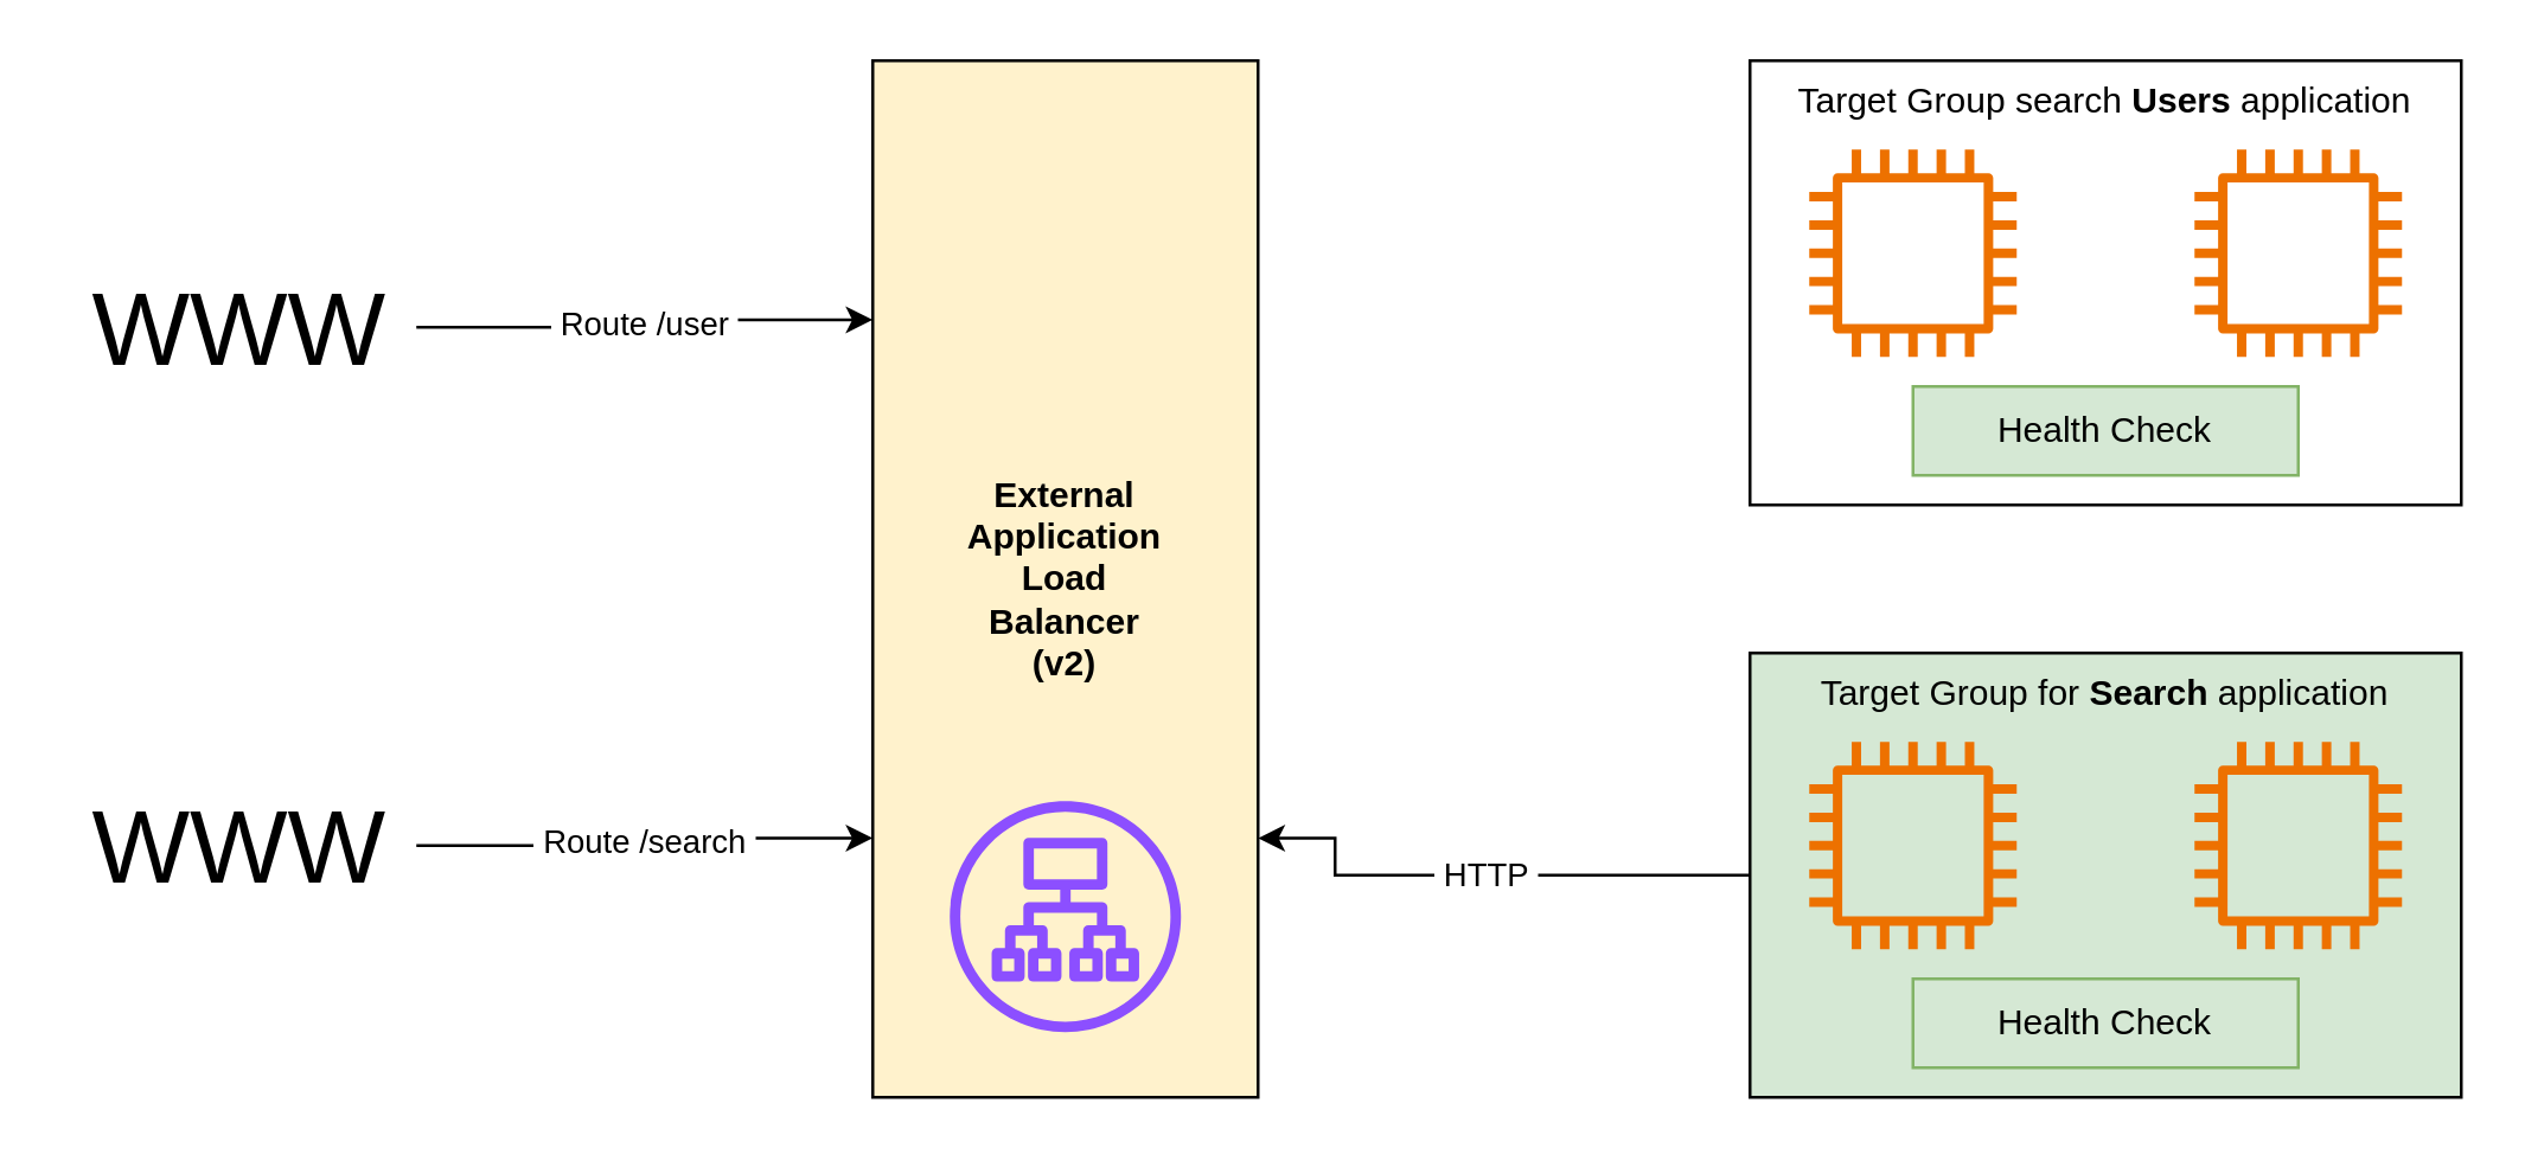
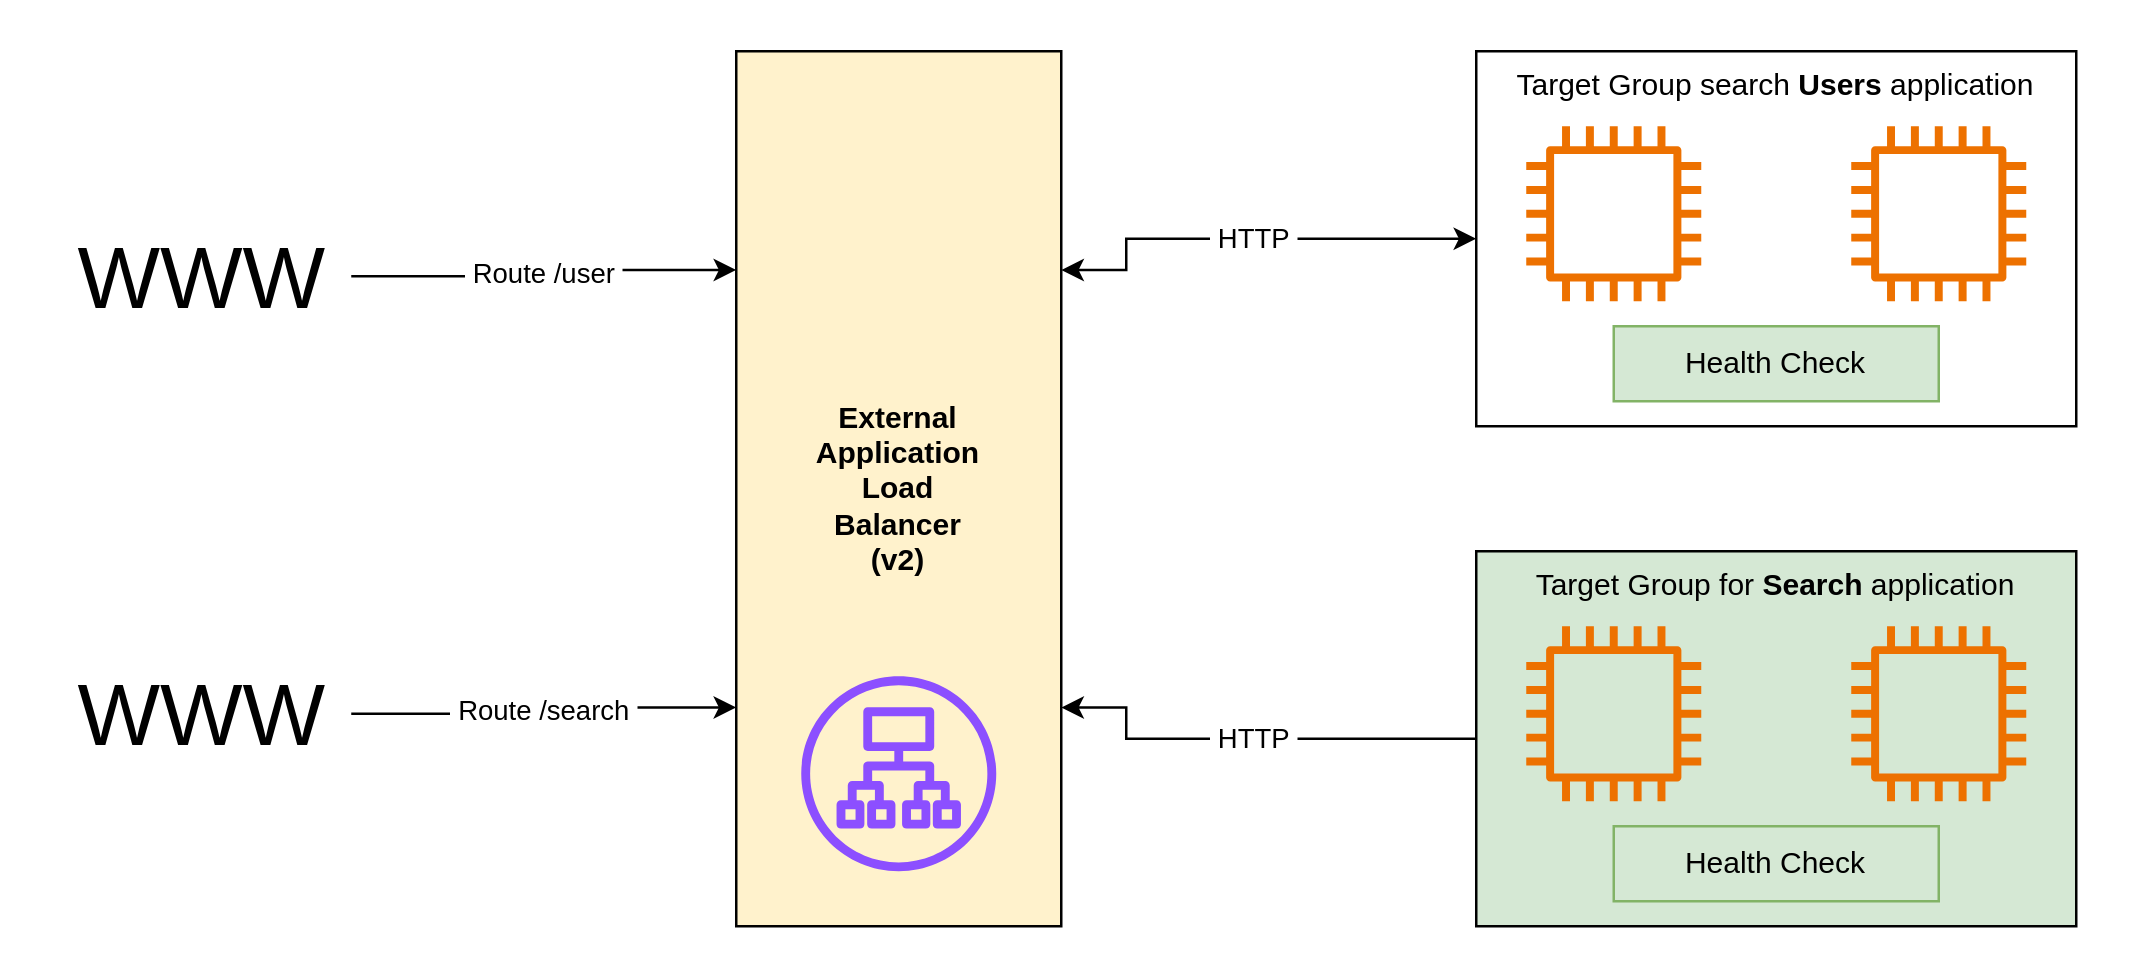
  <mxCell id="0" />
  <mxCell id="1" parent="0" />
+ <mxCell id="2" value="&amp;nbsp;HTTP&amp;nbsp;" style="edgeStyle=orthogonalEdgeStyle;rounded=0;orthogonalLoop=1;jettySize=auto;html=1;exitX=1;exitY=0.25;exitDx=0;exitDy=0;entryX=0;entryY=0.5;entryDx=0;entryDy=0;startArrow=classic;startFill=1;" edge="1" parent="1" source="4" target="6"><mxGeometry relative="1" as="geometry"><Array as="points"><mxPoint x="450" y="95" /></Array></mxGeometry></mxCell>
  <mxCell id="3" value="&amp;nbsp;HTTP&amp;nbsp;" style="edgeStyle=orthogonalEdgeStyle;rounded=0;orthogonalLoop=1;jettySize=auto;html=1;exitX=1;exitY=0.75;exitDx=0;exitDy=0;entryX=0;entryY=0.5;entryDx=0;entryDy=0;startArrow=classic;startFill=1;endArrow=none;" edge="1" parent="1" source="4" target="10"><mxGeometry relative="1" as="geometry"><Array as="points"><mxPoint x="450" y="295" /></Array></mxGeometry></mxCell>
  <mxCell id="4" value="External&lt;div&gt;Application&lt;/div&gt;&lt;div&gt;Load&lt;/div&gt;&lt;div&gt;Balancer&lt;/div&gt;&lt;div&gt;(v2)&lt;/div&gt;" style="rounded=0;whiteSpace=wrap;html=1;fontStyle=1;fillColor=#fff2cc;" vertex="1" parent="1"><mxGeometry x="294" y="20" width="130" height="350" as="geometry" /></mxCell>
  <mxCell id="5" value="" style="sketch=0;outlineConnect=0;fontColor=#232F3E;gradientColor=none;fillColor=#8C4FFF;strokeColor=none;dashed=0;verticalLabelPosition=bottom;verticalAlign=top;align=center;html=1;fontSize=12;fontStyle=0;aspect=fixed;pointerEvents=1;shape=mxgraph.aws4.application_load_balancer;" vertex="1" parent="1"><mxGeometry x="320" y="270" width="78" height="78" as="geometry" /></mxCell>
  <mxCell id="6" value="Target Group search &lt;b&gt;Users&lt;/b&gt; application" style="rounded=0;whiteSpace=wrap;html=1;verticalAlign=top;" vertex="1" parent="1"><mxGeometry x="590" y="20" width="240" height="150" as="geometry" /></mxCell>
  <mxCell id="7" value="" style="sketch=0;outlineConnect=0;fontColor=#232F3E;gradientColor=none;fillColor=#ED7100;strokeColor=none;dashed=0;verticalLabelPosition=bottom;verticalAlign=top;align=center;html=1;fontSize=12;fontStyle=0;aspect=fixed;pointerEvents=1;shape=mxgraph.aws4.instance2;" vertex="1" parent="1"><mxGeometry x="610" y="50" width="70" height="70" as="geometry" /></mxCell>
  <mxCell id="8" value="" style="sketch=0;outlineConnect=0;fontColor=#232F3E;gradientColor=none;fillColor=#ED7100;strokeColor=none;dashed=0;verticalLabelPosition=bottom;verticalAlign=top;align=center;html=1;fontSize=12;fontStyle=0;aspect=fixed;pointerEvents=1;shape=mxgraph.aws4.instance2;" vertex="1" parent="1"><mxGeometry x="740" y="50" width="70" height="70" as="geometry" /></mxCell>
  <mxCell id="9" value="Health Check" style="rounded=0;whiteSpace=wrap;html=1;fillColor=#d5e8d4;strokeColor=#82b366;" vertex="1" parent="1"><mxGeometry x="645" y="130" width="130" height="30" as="geometry" /></mxCell>
  <mxCell id="10" value="Target Group for &lt;b&gt;Search&lt;/b&gt; application" style="rounded=0;whiteSpace=wrap;html=1;verticalAlign=top;fillColor=#d5e8d4;" vertex="1" parent="1"><mxGeometry x="590" y="220" width="240" height="150" as="geometry" /></mxCell>
  <mxCell id="11" value="" style="sketch=0;outlineConnect=0;fontColor=#232F3E;gradientColor=none;fillColor=#ED7100;strokeColor=none;dashed=0;verticalLabelPosition=bottom;verticalAlign=top;align=center;html=1;fontSize=12;fontStyle=0;aspect=fixed;pointerEvents=1;shape=mxgraph.aws4.instance2;" vertex="1" parent="1"><mxGeometry x="610" y="250" width="70" height="70" as="geometry" /></mxCell>
  <mxCell id="12" value="" style="sketch=0;outlineConnect=0;fontColor=#232F3E;gradientColor=none;fillColor=#ED7100;strokeColor=none;dashed=0;verticalLabelPosition=bottom;verticalAlign=top;align=center;html=1;fontSize=12;fontStyle=0;aspect=fixed;pointerEvents=1;shape=mxgraph.aws4.instance2;" vertex="1" parent="1"><mxGeometry x="740" y="250" width="70" height="70" as="geometry" /></mxCell>
  <mxCell id="13" value="Health Check" style="rounded=0;whiteSpace=wrap;html=1;fillColor=#d5e8d4;strokeColor=#82b366;" vertex="1" parent="1"><mxGeometry x="645" y="330" width="130" height="30" as="geometry" /></mxCell>
  <mxCell id="14" value="&amp;nbsp;Route /user&amp;nbsp;" style="edgeStyle=orthogonalEdgeStyle;rounded=0;orthogonalLoop=1;jettySize=auto;html=1;entryX=0;entryY=0.25;entryDx=0;entryDy=0;" edge="1" parent="1" source="15" target="4"><mxGeometry relative="1" as="geometry" /></mxCell>
  <mxCell id="15" value="WWW" style="text;html=1;align=center;verticalAlign=middle;resizable=0;points=[];autosize=1;strokeColor=none;fillColor=none;fontSize=35;" vertex="1" parent="1"><mxGeometry x="20" y="80" width="120" height="60" as="geometry" /></mxCell>
  <mxCell id="16" value="&amp;nbsp;Route /search&amp;nbsp;" style="edgeStyle=orthogonalEdgeStyle;rounded=0;orthogonalLoop=1;jettySize=auto;html=1;entryX=0;entryY=0.75;entryDx=0;entryDy=0;" edge="1" parent="1" source="17" target="4"><mxGeometry relative="1" as="geometry" /></mxCell>
  <mxCell id="17" value="WWW" style="text;html=1;align=center;verticalAlign=middle;resizable=0;points=[];autosize=1;strokeColor=none;fillColor=none;fontSize=35;" vertex="1" parent="1"><mxGeometry x="20" y="255" width="120" height="60" as="geometry" /></mxCell>
